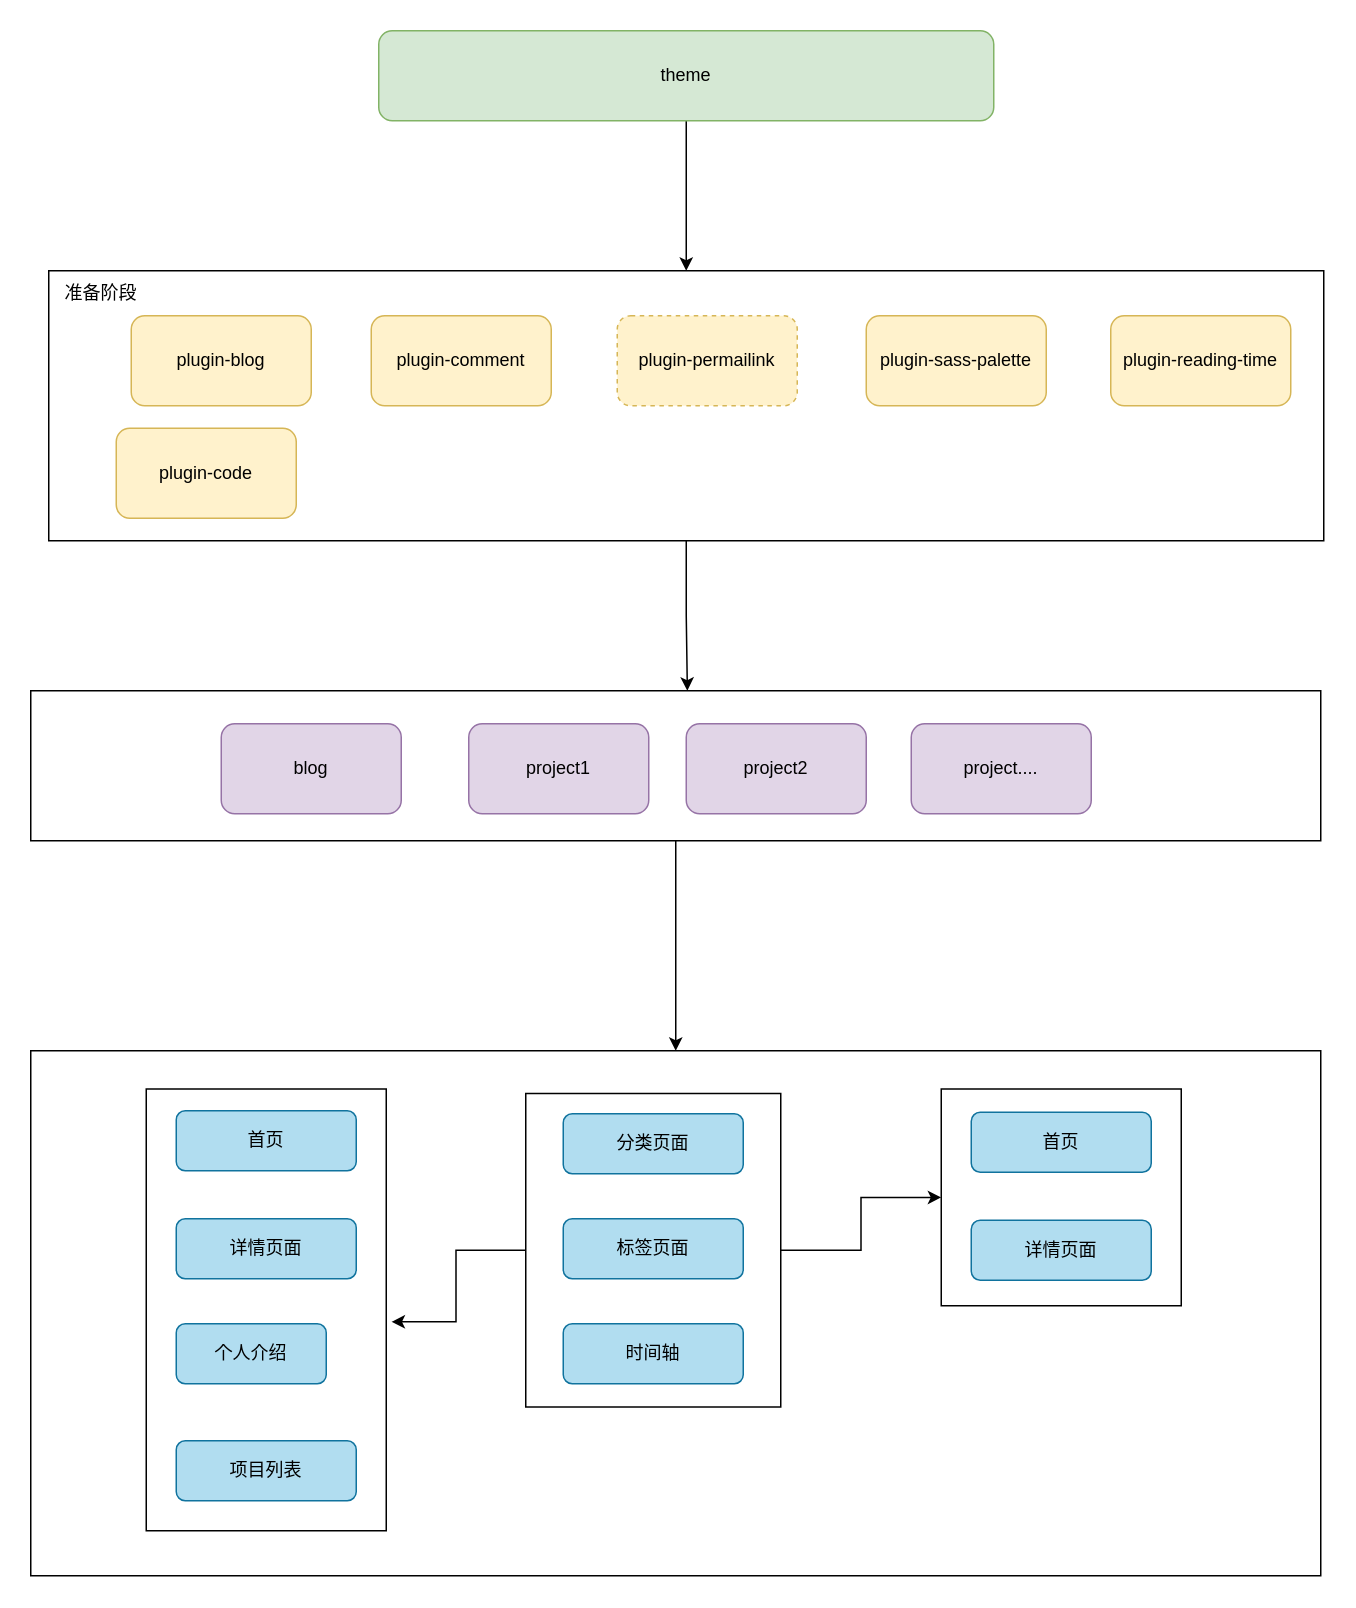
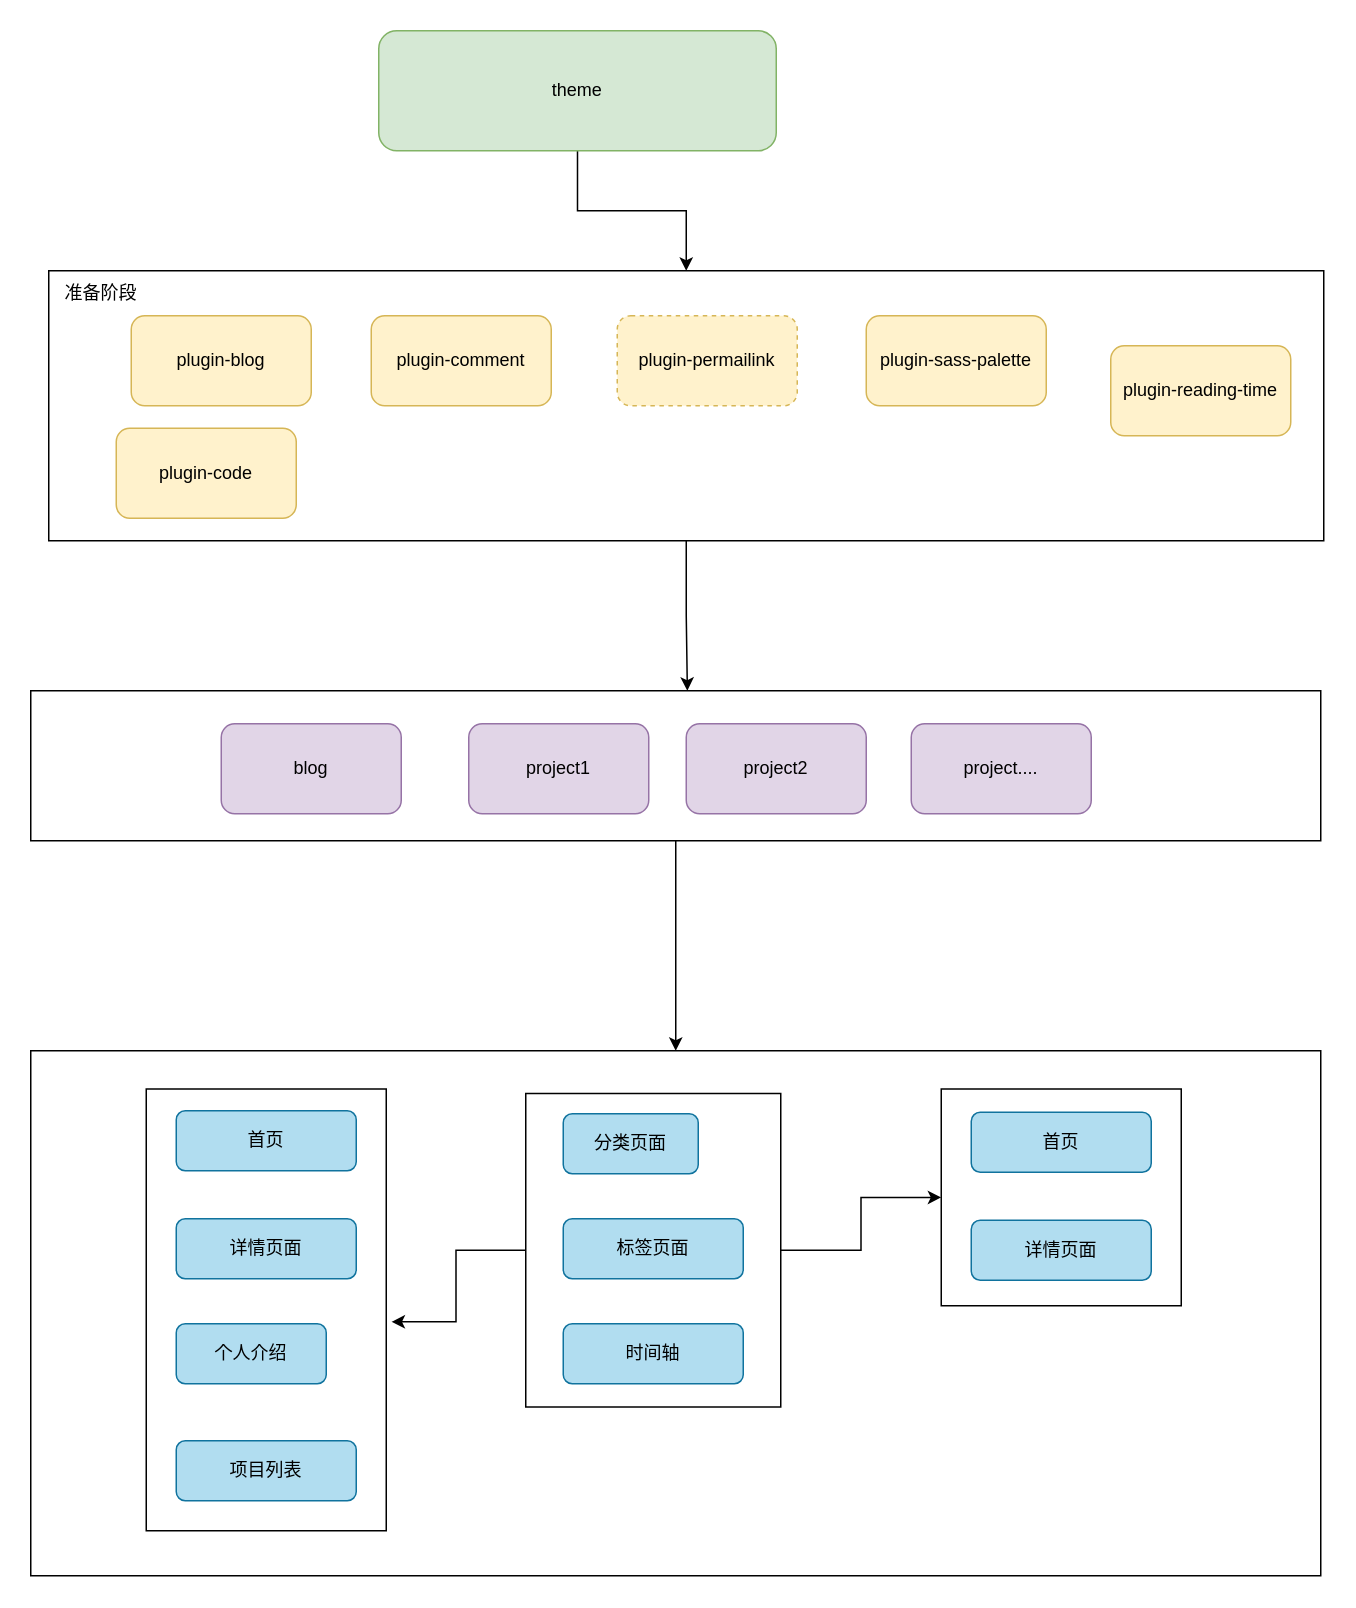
  <mxCell id="0" />
  <mxCell id="1" parent="0" />
  <mxCell id="2" value="" style="rounded=0;whiteSpace=wrap;html=1;fillColor=none;" vertex="1" parent="1"><mxGeometry x="627" y="725.5" width="160" height="144.5" as="geometry" /></mxCell>
  <mxCell id="3" value="" style="rounded=0;whiteSpace=wrap;html=1;fillColor=none;" vertex="1" parent="1"><mxGeometry x="350" y="728.5" width="170" height="209" as="geometry" /></mxCell>
  <mxCell id="4" value="" style="rounded=0;whiteSpace=wrap;html=1;fillColor=none;" vertex="1" parent="1"><mxGeometry x="97" y="725.5" width="160" height="294.5" as="geometry" /></mxCell>
  <mxCell id="5" value="" style="rounded=0;whiteSpace=wrap;html=1;fillColor=none;" vertex="1" parent="1"><mxGeometry x="20" y="460" width="860" height="100" as="geometry" /></mxCell>
  <mxCell id="6" value="" style="edgeStyle=orthogonalEdgeStyle;rounded=0;orthogonalLoop=1;jettySize=auto;html=1;" edge="1" parent="1" source="7" target="13"><mxGeometry relative="1" as="geometry" /></mxCell>
- <mxCell id="7" value="theme" style="rounded=1;whiteSpace=wrap;html=1;fillColor=#d5e8d4;strokeColor=#82b366;" vertex="1" parent="1"><mxGeometry x="252" y="20" width="410" height="60" as="geometry" /></mxCell>
+ <mxCell id="7" value="theme" style="rounded=1;whiteSpace=wrap;html=1;fillColor=#d5e8d4;strokeColor=#82b366;" vertex="1" parent="1"><mxGeometry x="252" y="20" width="265" height="80" as="geometry" /></mxCell>
  <mxCell id="8" value="blog" style="rounded=1;whiteSpace=wrap;html=1;fillColor=#e1d5e7;strokeColor=#9673a6;" vertex="1" parent="1"><mxGeometry x="147" y="482" width="120" height="60" as="geometry" /></mxCell>
  <mxCell id="9" value="project1" style="rounded=1;whiteSpace=wrap;html=1;fillColor=#e1d5e7;strokeColor=#9673a6;" vertex="1" parent="1"><mxGeometry x="312" y="482" width="120" height="60" as="geometry" /></mxCell>
  <mxCell id="10" value="project2" style="rounded=1;whiteSpace=wrap;html=1;fillColor=#e1d5e7;strokeColor=#9673a6;" vertex="1" parent="1"><mxGeometry x="457" y="482" width="120" height="60" as="geometry" /></mxCell>
  <mxCell id="11" value="project...." style="rounded=1;whiteSpace=wrap;html=1;fillColor=#e1d5e7;strokeColor=#9673a6;" vertex="1" parent="1"><mxGeometry x="607" y="482" width="120" height="60" as="geometry" /></mxCell>
  <mxCell id="12" style="edgeStyle=orthogonalEdgeStyle;rounded=0;orthogonalLoop=1;jettySize=auto;html=1;exitX=0.5;exitY=1;exitDx=0;exitDy=0;entryX=0.509;entryY=0;entryDx=0;entryDy=0;entryPerimeter=0;" edge="1" parent="1" source="13" target="5"><mxGeometry relative="1" as="geometry" /></mxCell>
  <mxCell id="13" value="" style="rounded=0;whiteSpace=wrap;html=1;fillColor=none;" vertex="1" parent="1"><mxGeometry x="32" y="180" width="850" height="180" as="geometry" /></mxCell>
  <mxCell id="14" value="准备阶段" style="text;html=1;strokeColor=none;fillColor=none;align=center;verticalAlign=middle;whiteSpace=wrap;rounded=0;" vertex="1" parent="1"><mxGeometry x="37" y="180" width="60" height="30" as="geometry" /></mxCell>
  <mxCell id="15" value="plugin-blog" style="rounded=1;whiteSpace=wrap;html=1;fillColor=#fff2cc;strokeColor=#d6b656;" vertex="1" parent="1"><mxGeometry x="87" y="210" width="120" height="60" as="geometry" /></mxCell>
  <mxCell id="16" value="plugin-comment" style="rounded=1;whiteSpace=wrap;html=1;fillColor=#fff2cc;strokeColor=#d6b656;" vertex="1" parent="1"><mxGeometry x="247" y="210" width="120" height="60" as="geometry" /></mxCell>
  <mxCell id="17" value="plugin-permailink" style="rounded=1;whiteSpace=wrap;html=1;fillColor=#fff2cc;strokeColor=#d6b656;dashed=1;" vertex="1" parent="1"><mxGeometry x="411" y="210" width="120" height="60" as="geometry" /></mxCell>
  <mxCell id="18" value="" style="rounded=0;whiteSpace=wrap;html=1;fillColor=none;" vertex="1" parent="1"><mxGeometry x="20" y="700" width="860" height="350" as="geometry" /></mxCell>
  <mxCell id="19" value="" style="edgeStyle=orthogonalEdgeStyle;rounded=0;orthogonalLoop=1;jettySize=auto;html=1;" edge="1" parent="1" source="5" target="18"><mxGeometry relative="1" as="geometry" /></mxCell>
  <mxCell id="20" value="首页" style="rounded=1;whiteSpace=wrap;html=1;fillColor=#b1ddf0;strokeColor=#10739e;" vertex="1" parent="1"><mxGeometry x="117" y="740" width="120" height="40" as="geometry" /></mxCell>
  <mxCell id="21" value="详情页面" style="rounded=1;whiteSpace=wrap;html=1;fillColor=#b1ddf0;strokeColor=#10739e;" vertex="1" parent="1"><mxGeometry x="117" y="812" width="120" height="40" as="geometry" /></mxCell>
  <mxCell id="22" value="个人介绍" style="rounded=1;whiteSpace=wrap;html=1;fillColor=#b1ddf0;strokeColor=#10739e;" vertex="1" parent="1"><mxGeometry x="117" y="882" width="100" height="40" as="geometry" /></mxCell>
- <mxCell id="23" value="分类页面" style="rounded=1;whiteSpace=wrap;html=1;fillColor=#b1ddf0;strokeColor=#10739e;" vertex="1" parent="1"><mxGeometry x="375" y="742" width="120" height="40" as="geometry" /></mxCell>
+ <mxCell id="23" value="分类页面" style="rounded=1;whiteSpace=wrap;html=1;fillColor=#b1ddf0;strokeColor=#10739e;" vertex="1" parent="1"><mxGeometry x="375" y="742" width="90" height="40" as="geometry" /></mxCell>
  <mxCell id="24" value="标签页面" style="rounded=1;whiteSpace=wrap;html=1;fillColor=#b1ddf0;strokeColor=#10739e;" vertex="1" parent="1"><mxGeometry x="375" y="812" width="120" height="40" as="geometry" /></mxCell>
  <mxCell id="25" value="时间轴" style="rounded=1;whiteSpace=wrap;html=1;fillColor=#b1ddf0;strokeColor=#10739e;" vertex="1" parent="1"><mxGeometry x="375" y="882" width="120" height="40" as="geometry" /></mxCell>
  <mxCell id="26" style="edgeStyle=orthogonalEdgeStyle;rounded=0;orthogonalLoop=1;jettySize=auto;html=1;entryX=1.022;entryY=0.527;entryDx=0;entryDy=0;entryPerimeter=0;" edge="1" parent="1" source="3" target="4"><mxGeometry relative="1" as="geometry" /></mxCell>
  <mxCell id="27" style="edgeStyle=orthogonalEdgeStyle;rounded=0;orthogonalLoop=1;jettySize=auto;html=1;" edge="1" parent="1" source="3" target="2"><mxGeometry relative="1" as="geometry" /></mxCell>
  <mxCell id="28" value="首页" style="rounded=1;whiteSpace=wrap;html=1;fillColor=#b1ddf0;strokeColor=#10739e;" vertex="1" parent="1"><mxGeometry x="647" y="741" width="120" height="40" as="geometry" /></mxCell>
  <mxCell id="29" value="详情页面" style="rounded=1;whiteSpace=wrap;html=1;fillColor=#b1ddf0;strokeColor=#10739e;" vertex="1" parent="1"><mxGeometry x="647" y="813" width="120" height="40" as="geometry" /></mxCell>
  <mxCell id="30" value="项目列表" style="rounded=1;whiteSpace=wrap;html=1;fillColor=#b1ddf0;strokeColor=#10739e;" vertex="1" parent="1"><mxGeometry x="117" y="960" width="120" height="40" as="geometry" /></mxCell>
  <mxCell id="31" value="plugin-sass-palette" style="rounded=1;whiteSpace=wrap;html=1;fillColor=#fff2cc;strokeColor=#d6b656;" vertex="1" parent="1"><mxGeometry x="577" y="210" width="120" height="60" as="geometry" /></mxCell>
- <mxCell id="32" value="plugin-reading-time" style="rounded=1;whiteSpace=wrap;html=1;fillColor=#fff2cc;strokeColor=#d6b656;" vertex="1" parent="1"><mxGeometry x="740" y="210" width="120" height="60" as="geometry" /></mxCell>
+ <mxCell id="32" value="plugin-reading-time" style="rounded=1;whiteSpace=wrap;html=1;fillColor=#fff2cc;strokeColor=#d6b656;" vertex="1" parent="1"><mxGeometry x="740" y="230" width="120" height="60" as="geometry" /></mxCell>
  <mxCell id="33" value="plugin-code" style="rounded=1;whiteSpace=wrap;html=1;fillColor=#fff2cc;strokeColor=#d6b656;" vertex="1" parent="1"><mxGeometry x="77" y="285" width="120" height="60" as="geometry" /></mxCell>
